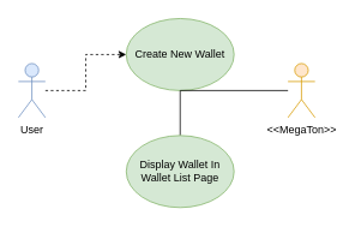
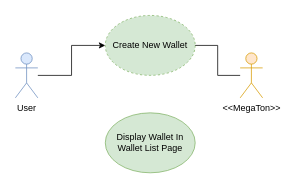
  <mxCell id="0" />
  <mxCell id="1" parent="0" />
- <mxCell id="2" style="edgeStyle=orthogonalEdgeStyle;rounded=0;orthogonalLoop=1;jettySize=auto;html=1;entryX=0;entryY=0.5;entryDx=0;entryDy=0;dashed=1;" edge="1" parent="1" source="3" target="4"><mxGeometry relative="1" as="geometry" /></mxCell>
+ <mxCell id="2" style="edgeStyle=orthogonalEdgeStyle;rounded=0;orthogonalLoop=1;jettySize=auto;html=1;entryX=0;entryY=0.5;entryDx=0;entryDy=0;" edge="1" parent="1" source="3" target="4"><mxGeometry relative="1" as="geometry" /></mxCell>
  <mxCell id="3" value="User" style="shape=umlActor;verticalLabelPosition=bottom;verticalAlign=top;html=1;outlineConnect=0;fillColor=#dae8fc;strokeColor=#6c8ebf;" vertex="1" parent="1"><mxGeometry x="20" y="70" width="30" height="60" as="geometry" /></mxCell>
- <mxCell id="4" value="Create New Wallet" style="ellipse;whiteSpace=wrap;html=1;fillColor=#d5e8d4;strokeColor=#82b366;" vertex="1" parent="1"><mxGeometry x="140" y="20" width="120" height="80" as="geometry" /></mxCell>
- <mxCell id="5" style="edgeStyle=orthogonalEdgeStyle;rounded=0;orthogonalLoop=1;jettySize=auto;html=1;endArrow=none;endFill=0;" edge="1" parent="1" source="6" target="7"><mxGeometry relative="1" as="geometry" /></mxCell>
+ <mxCell id="4" value="Create New Wallet" style="ellipse;whiteSpace=wrap;html=1;fillColor=#d5e8d4;strokeColor=#82b366;dashed=1;" vertex="1" parent="1"><mxGeometry x="140" y="20" width="120" height="80" as="geometry" /></mxCell>
+ <mxCell id="5" style="edgeStyle=orthogonalEdgeStyle;rounded=0;orthogonalLoop=1;jettySize=auto;html=1;entryX=1;entryY=0.5;entryDx=0;entryDy=0;endArrow=none;endFill=0;" edge="1" parent="1" source="6" target="4"><mxGeometry relative="1" as="geometry" /></mxCell>
  <mxCell id="6" value="&amp;lt;&amp;lt;MegaTon&amp;gt;&amp;gt;" style="shape=umlActor;verticalLabelPosition=bottom;verticalAlign=top;html=1;outlineConnect=0;fillColor=#ffe6cc;strokeColor=#d79b00;" vertex="1" parent="1"><mxGeometry x="320" y="70" width="30" height="60" as="geometry" /></mxCell>
  <mxCell id="7" value="Display Wallet In Wallet List Page" style="ellipse;whiteSpace=wrap;html=1;fillColor=#d5e8d4;strokeColor=#82b366;" vertex="1" parent="1"><mxGeometry x="140" y="150" width="120" height="80" as="geometry" /></mxCell>
